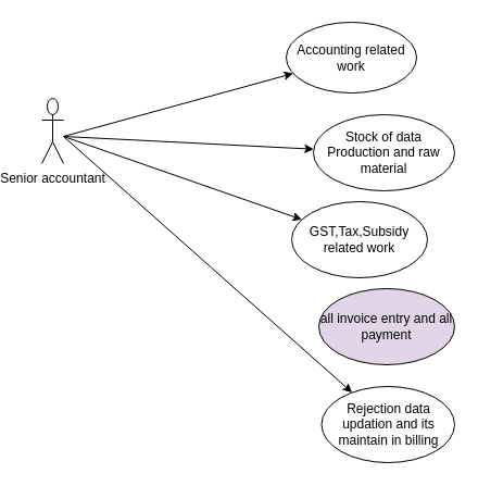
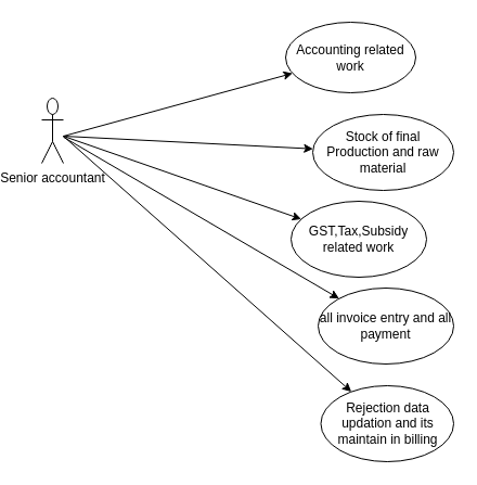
  <mxCell id="0" />
  <mxCell id="1" parent="0" />
  <mxCell id="2" value="Senior accountant" style="shape=umlActor;verticalLabelPosition=bottom;verticalAlign=top;html=1;outlineConnect=0;" parent="1" vertex="1"><mxGeometry x="20" y="90" width="20" height="60" as="geometry" /></mxCell>
  <mxCell id="3" value="" style="endArrow=classic;html=1;rounded=0;" parent="1" target="4" edge="1"><mxGeometry width="50" height="50" relative="1" as="geometry"><mxPoint x="40" y="125" as="sourcePoint" /><mxPoint x="180" y="135" as="targetPoint" /></mxGeometry></mxCell>
- <mxCell id="4" value="Stock of data Production and raw material" style="ellipse;whiteSpace=wrap;html=1;" parent="1" vertex="1"><mxGeometry x="270" y="105" width="130" height="70" as="geometry" /></mxCell>
+ <mxCell id="4" value="Stock of final Production and raw material" style="ellipse;whiteSpace=wrap;html=1;" parent="1" vertex="1"><mxGeometry x="270" y="105" width="130" height="70" as="geometry" /></mxCell>
  <mxCell id="5" value="" style="endArrow=classic;html=1;rounded=0;" parent="1" target="6" edge="1"><mxGeometry width="50" height="50" relative="1" as="geometry"><mxPoint x="40" y="125" as="sourcePoint" /><mxPoint x="280" y="215" as="targetPoint" /></mxGeometry></mxCell>
  <mxCell id="6" value="GST,Tax,Subsidy related work" style="ellipse;whiteSpace=wrap;html=1;" parent="1" vertex="1"><mxGeometry x="250" y="185" width="125" height="70" as="geometry" /></mxCell>
  <mxCell id="7" value="" style="endArrow=classic;html=1;rounded=0;" edge="1" parent="1" target="8"><mxGeometry width="50" height="50" relative="1" as="geometry"><mxPoint x="40" y="125" as="sourcePoint" /><mxPoint x="290" y="45" as="targetPoint" /></mxGeometry></mxCell>
  <mxCell id="8" value="Accounting related work" style="ellipse;whiteSpace=wrap;html=1;" vertex="1" parent="1"><mxGeometry x="245" y="20" width="120" height="65" as="geometry" /></mxCell>
- <mxCell id="10" value="all invoice entry and all payment" style="ellipse;whiteSpace=wrap;html=1;fillColor=#e1d5e7;" vertex="1" parent="1"><mxGeometry x="275" y="265" width="125" height="70" as="geometry" /></mxCell>
+ <mxCell id="9" value="" style="endArrow=classic;html=1;rounded=0;" edge="1" parent="1" source="2" target="10"><mxGeometry width="50" height="50" relative="1" as="geometry"><mxPoint x="100" y="55" as="sourcePoint" /><mxPoint x="260" y="265" as="targetPoint" /></mxGeometry></mxCell>
+ <mxCell id="10" value="all invoice entry and all payment" style="ellipse;whiteSpace=wrap;html=1;" vertex="1" parent="1"><mxGeometry x="275" y="265" width="125" height="70" as="geometry" /></mxCell>
  <mxCell id="11" value="" style="endArrow=classic;html=1;rounded=0;" edge="1" parent="1" target="12"><mxGeometry width="50" height="50" relative="1" as="geometry"><mxPoint x="40" y="125" as="sourcePoint" /><mxPoint x="270" y="375" as="targetPoint" /></mxGeometry></mxCell>
  <mxCell id="12" value="Rejection data updation and its maintain in billing" style="ellipse;whiteSpace=wrap;html=1;" vertex="1" parent="1"><mxGeometry x="277.5" y="355" width="122.5" height="70" as="geometry" /></mxCell>
